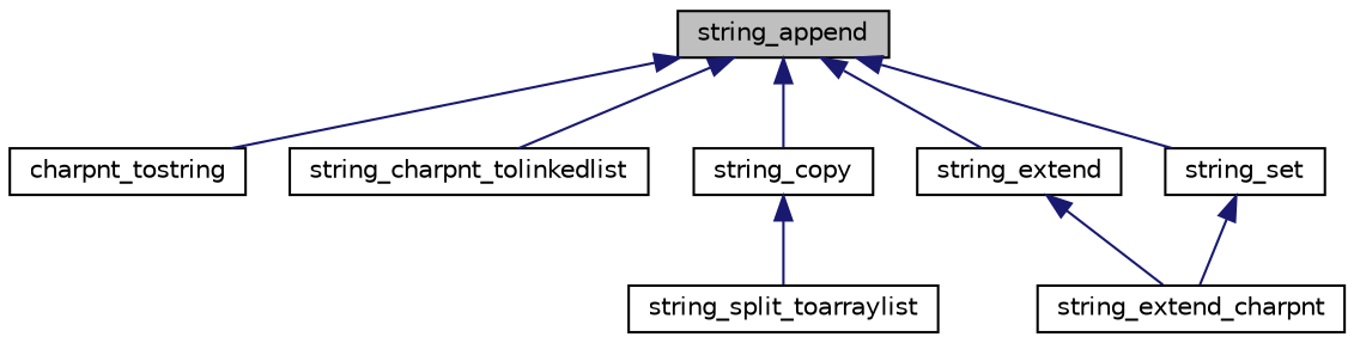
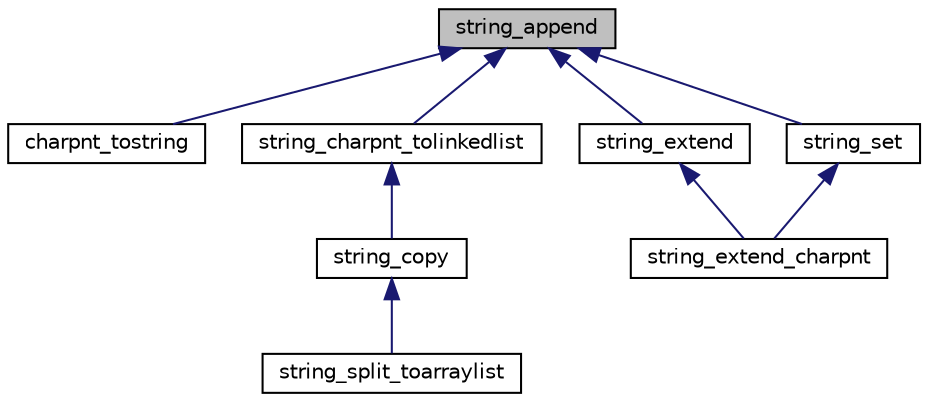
  digraph {
    rankdir=TB
    node [color=black fillcolor=white fontname=Helvetica fontsize=10 shape=record style=filled]
    edge [color=midnightblue dir=back fontname=Helvetica fontsize=10 labelfontname=Helvetica labelfontsize=10 style=solid]
    n1 [fillcolor=grey75 fontcolor=black height=0.2 label=string_append width=0.4]
    n2 [height=0.2 label=charpnt_tostring width=0.4]
    n3 [height=0.2 label=string_charpnt_tolinkedlist width=0.4]
    n4 [height=0.2 label=string_copy width=0.4]
    n5 [height=0.2 label=string_extend width=0.4]
    n6 [height=0.2 label=string_set width=0.4]
    n7 [height=0.2 label=string_split_toarraylist width=0.4]
    n8 [height=0.2 label=string_extend_charpnt width=0.4]
    n1 -> n2
    n1 -> n3
-   n1 -> n4
+   n3 -> n4
    n1 -> n5
    n1 -> n6
    n4 -> n7
    n5 -> n8
    n6 -> n8
  }
